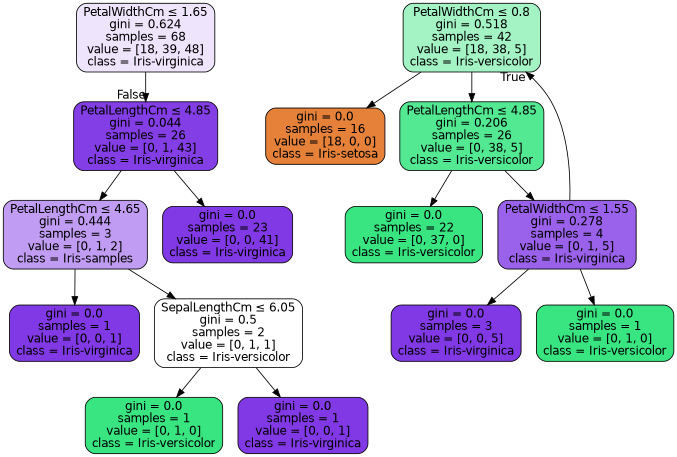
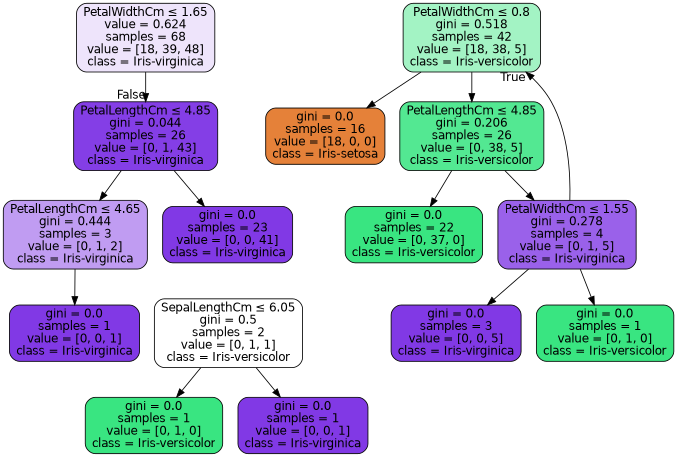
  digraph {
    node [color=black fillcolor="#8139e5" fontname=helvetica shape=box style="filled, rounded"]
    edge [fontname=helvetica]
-   n1 [fillcolor="#eee4fb" label=<PetalWidthCm &le; 1.65<br/>gini = 0.624<br/>samples = 68<br/>value = [18, 39, 48]<br/>class = Iris-virginica>]
+   n1 [fillcolor="#eee4fb" label=<PetalWidthCm &le; 1.65<br/>value = 0.624<br/>samples = 68<br/>value = [18, 39, 48]<br/>class = Iris-virginica>]
    n2 [fillcolor="#843ee6" label=<PetalLengthCm &le; 4.85<br/>gini = 0.044<br/>samples = 26<br/>value = [0, 1, 43]<br/>class = Iris-virginica>]
    n3 [fillcolor="#a3f3c4" label=<PetalWidthCm &le; 0.8<br/>gini = 0.518<br/>samples = 42<br/>value = [18, 38, 5]<br/>class = Iris-versicolor>]
    n4 [fillcolor="#e58139" label=<gini = 0.0<br/>samples = 16<br/>value = [18, 0, 0]<br/>class = Iris-setosa>]
    n5 [fillcolor="#53e892" label=<PetalLengthCm &le; 4.85<br/>gini = 0.206<br/>samples = 26<br/>value = [0, 38, 5]<br/>class = Iris-versicolor>]
-   n6 [fillcolor="#c09cf2" label=<PetalLengthCm &le; 4.65<br/>gini = 0.444<br/>samples = 3<br/>value = [0, 1, 2]<br/>class = Iris-samples>]
+   n6 [fillcolor="#c09cf2" label=<PetalLengthCm &le; 4.65<br/>gini = 0.444<br/>samples = 3<br/>value = [0, 1, 2]<br/>class = Iris-virginica>]
    n7 [label=<gini = 0.0<br/>samples = 23<br/>value = [0, 0, 41]<br/>class = Iris-virginica>]
    n8 [fillcolor="#39e581" label=<gini = 0.0<br/>samples = 22<br/>value = [0, 37, 0]<br/>class = Iris-versicolor>]
    n9 [fillcolor="#9a61ea" label=<PetalWidthCm &le; 1.55<br/>gini = 0.278<br/>samples = 4<br/>value = [0, 1, 5]<br/>class = Iris-virginica>]
    n10 [label=<gini = 0.0<br/>samples = 3<br/>value = [0, 0, 5]<br/>class = Iris-virginica>]
    n11 [fillcolor="#39e581" label=<gini = 0.0<br/>samples = 1<br/>value = [0, 1, 0]<br/>class = Iris-versicolor>]
    n12 [label=<gini = 0.0<br/>samples = 1<br/>value = [0, 0, 1]<br/>class = Iris-virginica>]
    n13 [fillcolor="#ffffff" label=<SepalLengthCm &le; 6.05<br/>gini = 0.5<br/>samples = 2<br/>value = [0, 1, 1]<br/>class = Iris-versicolor>]
    n14 [fillcolor="#39e581" label=<gini = 0.0<br/>samples = 1<br/>value = [0, 1, 0]<br/>class = Iris-versicolor>]
    n15 [label=<gini = 0.0<br/>samples = 1<br/>value = [0, 0, 1]<br/>class = Iris-virginica>]
    n1 -> n2 [headlabel=False labelangle=-45 labeldistance=2.5]
    n2 -> n6
    n2 -> n7
    n3 -> n4
    n3 -> n5
    n5 -> n8
    n5 -> n9
    n6 -> n12
-   n6 -> n13
    n9 -> n3 [headlabel=True labelangle=45 labeldistance=2.5]
    n9 -> n10
    n9 -> n11
    n13 -> n14
    n13 -> n15
  }
